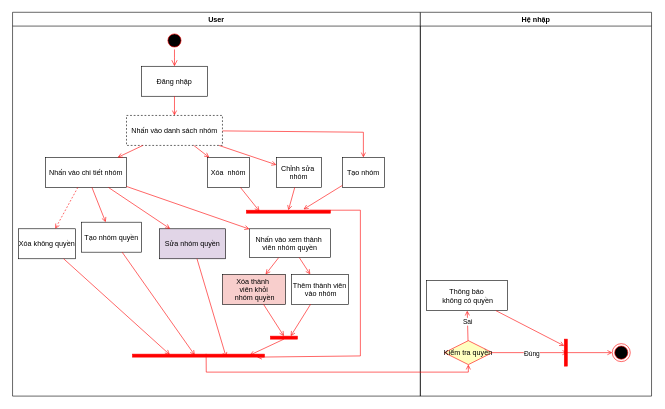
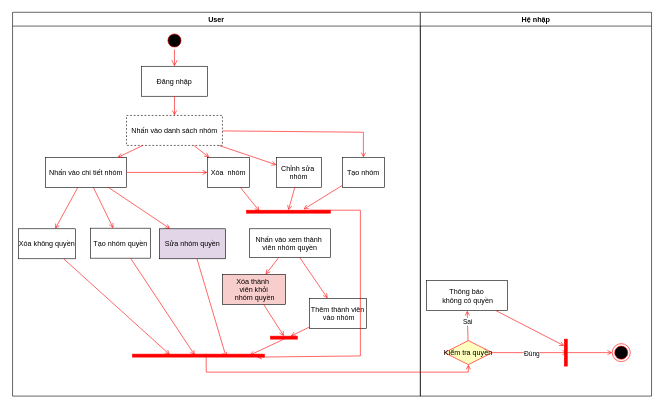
  <mxCell id="0" />
  <mxCell id="1" parent="0" />
  <mxCell id="2" value="User" style="swimlane;whiteSpace=wrap" parent="1" vertex="1"><mxGeometry x="20" y="20" width="680" height="640" as="geometry" /></mxCell>
  <mxCell id="3" value="" style="ellipse;shape=startState;fillColor=#000000;strokeColor=#ff0000;" parent="2" vertex="1"><mxGeometry x="255" y="32" width="30" height="30" as="geometry" /></mxCell>
  <mxCell id="4" value="" style="edgeStyle=elbowEdgeStyle;elbow=horizontal;verticalAlign=bottom;endArrow=open;endSize=8;strokeColor=#FF0000;endFill=1;rounded=0" parent="2" source="3" target="5" edge="1"><mxGeometry x="100" y="40" as="geometry"><mxPoint x="115" y="110" as="targetPoint" /></mxGeometry></mxCell>
  <mxCell id="5" value="Đăng nhập" style="" parent="2" vertex="1"><mxGeometry x="215" y="90" width="110" height="50" as="geometry" /></mxCell>
  <mxCell id="6" value="Nhấn vào danh sách nhóm" style="dashed=1;" parent="2" vertex="1"><mxGeometry x="190" y="172" width="160" height="50" as="geometry" /></mxCell>
  <mxCell id="7" value="" style="endArrow=open;strokeColor=#FF0000;endFill=1;rounded=0" parent="2" source="5" target="6" edge="1"><mxGeometry relative="1" as="geometry" /></mxCell>
  <mxCell id="8" value="Nhấn vào chi tiết nhóm" style="" parent="2" vertex="1"><mxGeometry x="55" y="242" width="135" height="50" as="geometry" /></mxCell>
  <mxCell id="9" value="" style="endArrow=open;strokeColor=#FF0000;endFill=1;rounded=0" parent="2" source="6" target="8" edge="1"><mxGeometry relative="1" as="geometry" /></mxCell>
  <mxCell id="10" value="Nhấn vào xem thành &#10;viên nhóm quyền" style="" parent="2" vertex="1"><mxGeometry x="395" y="361" width="135" height="48" as="geometry" /></mxCell>
- <mxCell id="11" value="" style="endArrow=open;strokeColor=#FF0000;endFill=1;rounded=0" parent="2" source="8" target="10" edge="1"><mxGeometry relative="1" as="geometry"><mxPoint x="355" y="270" as="sourcePoint" /><mxPoint x="355" y="325" as="targetPoint" /></mxGeometry></mxCell>
- <mxCell id="12" value="Thêm thành viên&#10; vào nhóm" style="" parent="2" vertex="1"><mxGeometry x="465" y="437" width="95" height="50" as="geometry" /></mxCell>
- <mxCell id="13" value="Tạo nhóm quyền" style="" parent="2" vertex="1"><mxGeometry x="115" y="350" width="100.25" height="50" as="geometry" /></mxCell>
+ <mxCell id="11" value="" style="endArrow=open;strokeColor=#FF0000;endFill=1;rounded=0;" parent="2" source="8" target="22" edge="1"><mxGeometry relative="1" as="geometry"><mxPoint x="355" y="270" as="sourcePoint" /><mxPoint x="355" y="325" as="targetPoint" /></mxGeometry></mxCell>
+ <mxCell id="12" value="Thêm thành viên&#10; vào nhóm" style="" parent="2" vertex="1"><mxGeometry x="495" y="477" width="95" height="50" as="geometry" /></mxCell>
+ <mxCell id="13" value="Tạo nhóm quyền" style="" parent="2" vertex="1"><mxGeometry x="130" y="360" width="100.25" height="50" as="geometry" /></mxCell>
  <mxCell id="14" value="" style="endArrow=open;strokeColor=#FF0000;endFill=1;rounded=0" parent="2" source="8" target="13" edge="1"><mxGeometry relative="1" as="geometry"><mxPoint x="307" y="312" as="sourcePoint" /><mxPoint x="332" y="336" as="targetPoint" /></mxGeometry></mxCell>
  <mxCell id="15" value="Xóa không quyền" style="" parent="2" vertex="1"><mxGeometry x="10" y="361" width="95" height="50" as="geometry" /></mxCell>
- <mxCell id="16" value="" style="endArrow=open;strokeColor=#FF0000;endFill=1;rounded=0;dashed=1;" parent="2" source="8" target="15" edge="1"><mxGeometry relative="1" as="geometry"><mxPoint x="259" y="312" as="sourcePoint" /><mxPoint x="238" y="337" as="targetPoint" /></mxGeometry></mxCell>
+ <mxCell id="16" value="" style="endArrow=open;strokeColor=#FF0000;endFill=1;rounded=0" parent="2" source="8" target="15" edge="1"><mxGeometry relative="1" as="geometry"><mxPoint x="259" y="312" as="sourcePoint" /><mxPoint x="238" y="337" as="targetPoint" /></mxGeometry></mxCell>
  <mxCell id="17" value="" style="endArrow=open;strokeColor=#FF0000;endFill=1;rounded=0" parent="2" source="10" target="12" edge="1"><mxGeometry relative="1" as="geometry"><mxPoint x="190" y="312" as="sourcePoint" /><mxPoint x="145" y="335" as="targetPoint" /></mxGeometry></mxCell>
  <mxCell id="18" value="Xóa thành &#10;viên khỏi&#10; nhóm quyền" style="fillColor=#f8cecc;" parent="2" vertex="1"><mxGeometry x="350" y="437" width="105" height="50" as="geometry" /></mxCell>
  <mxCell id="19" value="" style="endArrow=open;strokeColor=#FF0000;endFill=1;rounded=0" parent="2" source="10" target="18" edge="1"><mxGeometry relative="1" as="geometry"><mxPoint x="425" y="385" as="sourcePoint" /><mxPoint x="468" y="412" as="targetPoint" /></mxGeometry></mxCell>
  <mxCell id="20" value="Sửa nhóm quyền" style="fillColor=#e1d5e7;" parent="2" vertex="1"><mxGeometry x="245" y="361" width="110.25" height="50" as="geometry" /></mxCell>
  <mxCell id="21" value="" style="endArrow=open;strokeColor=#FF0000;endFill=1;rounded=0" parent="2" source="8" target="20" edge="1"><mxGeometry relative="1" as="geometry"><mxPoint x="232" y="312" as="sourcePoint" /><mxPoint x="226" y="337" as="targetPoint" /></mxGeometry></mxCell>
  <mxCell id="22" value="Xóa  nhóm" style="" parent="2" vertex="1"><mxGeometry x="325" y="242" width="70" height="50" as="geometry" /></mxCell>
  <mxCell id="23" value="" style="endArrow=open;strokeColor=#FF0000;endFill=1;rounded=0" parent="2" source="6" target="22" edge="1"><mxGeometry relative="1" as="geometry"><mxPoint x="237" y="232" as="sourcePoint" /><mxPoint x="238" y="252" as="targetPoint" /></mxGeometry></mxCell>
  <mxCell id="24" value="" style="endArrow=open;strokeColor=#FF0000;endFill=1;rounded=0" parent="2" source="6" target="30" edge="1"><mxGeometry relative="1" as="geometry"><mxPoint x="247" y="242" as="sourcePoint" /><mxPoint x="248" y="262" as="targetPoint" /></mxGeometry></mxCell>
  <mxCell id="25" value="Tạo nhóm" style="" parent="2" vertex="1"><mxGeometry x="550" y="242" width="70" height="50" as="geometry" /></mxCell>
  <mxCell id="26" value="" style="whiteSpace=wrap;strokeColor=#FF0000;fillColor=#FF0000;direction=south;" vertex="1" parent="2"><mxGeometry x="200" y="570" width="220" height="5" as="geometry" /></mxCell>
  <mxCell id="27" value="" style="endArrow=open;strokeColor=#FF0000;endFill=1;rounded=0;entryX=0.2;entryY=0.717;entryDx=0;entryDy=0;entryPerimeter=0;" edge="1" parent="2" source="15" target="26"><mxGeometry relative="1" as="geometry"><mxPoint x="196" y="302" as="sourcePoint" /><mxPoint x="140" y="335" as="targetPoint" /></mxGeometry></mxCell>
  <mxCell id="28" value="" style="endArrow=open;strokeColor=#FF0000;endFill=1;rounded=0;entryX=0.36;entryY=0.528;entryDx=0;entryDy=0;entryPerimeter=0;" edge="1" parent="2" source="13" target="26"><mxGeometry relative="1" as="geometry"><mxPoint x="115" y="385" as="sourcePoint" /><mxPoint x="207" y="521" as="targetPoint" /></mxGeometry></mxCell>
  <mxCell id="29" value="" style="endArrow=open;strokeColor=#FF0000;endFill=1;rounded=0;entryX=1;entryY=0.29;entryDx=0;entryDy=0;entryPerimeter=0;" edge="1" parent="2" source="20" target="26"><mxGeometry relative="1" as="geometry"><mxPoint x="220" y="385" as="sourcePoint" /><mxPoint x="219" y="522" as="targetPoint" /></mxGeometry></mxCell>
  <mxCell id="30" value="Chỉnh sửa &#10;nhóm" style="" parent="2" vertex="1"><mxGeometry x="440" y="242" width="75" height="50" as="geometry" /></mxCell>
  <mxCell id="31" value="" style="whiteSpace=wrap;strokeColor=#FF0000;fillColor=#FF0000;direction=south;" vertex="1" parent="2"><mxGeometry x="430" y="540" width="45" height="5" as="geometry" /></mxCell>
  <mxCell id="32" value="" style="endArrow=open;strokeColor=#FF0000;endFill=1;rounded=0;entryX=0;entryY=0.5;entryDx=0;entryDy=0;" edge="1" parent="2" source="18" target="31"><mxGeometry relative="1" as="geometry"><mxPoint x="336" y="385" as="sourcePoint" /><mxPoint x="271" y="525" as="targetPoint" /></mxGeometry></mxCell>
  <mxCell id="33" value="" style="endArrow=open;strokeColor=#FF0000;endFill=1;rounded=0;entryX=0;entryY=0.25;entryDx=0;entryDy=0;" edge="1" parent="2" source="12" target="31"><mxGeometry relative="1" as="geometry"><mxPoint x="443" y="462" as="sourcePoint" /><mxPoint x="483" y="490" as="targetPoint" /></mxGeometry></mxCell>
  <mxCell id="34" value="" style="endArrow=open;strokeColor=#FF0000;endFill=1;rounded=0;exitX=1;exitY=0.5;exitDx=0;exitDy=0;entryX=0.36;entryY=0.112;entryDx=0;entryDy=0;entryPerimeter=0;" edge="1" parent="2" source="31" target="26"><mxGeometry relative="1" as="geometry"><mxPoint x="443" y="462" as="sourcePoint" /><mxPoint x="320" y="483" as="targetPoint" /></mxGeometry></mxCell>
  <mxCell id="35" value="" style="endArrow=open;strokeColor=#FF0000;endFill=1;rounded=0" edge="1" parent="2" source="6" target="25"><mxGeometry relative="1" as="geometry"><mxPoint x="350" y="232" as="sourcePoint" /><mxPoint x="430" y="261" as="targetPoint" /><Array as="points"><mxPoint x="585" y="200" /></Array></mxGeometry></mxCell>
  <mxCell id="36" value="" style="whiteSpace=wrap;strokeColor=#FF0000;fillColor=#FF0000;direction=south;" vertex="1" parent="2"><mxGeometry x="390" y="330" width="140" height="5" as="geometry" /></mxCell>
  <mxCell id="37" value="" style="endArrow=open;strokeColor=#FF0000;endFill=1;rounded=0;entryX=0.36;entryY=0.845;entryDx=0;entryDy=0;entryPerimeter=0;" edge="1" parent="2" source="22" target="36"><mxGeometry relative="1" as="geometry"><mxPoint x="357" y="232" as="sourcePoint" /><mxPoint x="450" y="262" as="targetPoint" /></mxGeometry></mxCell>
  <mxCell id="38" value="" style="endArrow=open;strokeColor=#FF0000;endFill=1;rounded=0;entryX=0;entryY=0.5;entryDx=0;entryDy=0;" edge="1" parent="2" source="30" target="36"><mxGeometry relative="1" as="geometry"><mxPoint x="404" y="302" as="sourcePoint" /><mxPoint x="458" y="342" as="targetPoint" /></mxGeometry></mxCell>
  <mxCell id="39" value="" style="endArrow=open;strokeColor=#FF0000;endFill=1;rounded=0;entryX=-0.28;entryY=0.32;entryDx=0;entryDy=0;entryPerimeter=0;" edge="1" parent="2" source="25" target="36"><mxGeometry relative="1" as="geometry"><mxPoint x="414" y="312" as="sourcePoint" /><mxPoint x="468" y="352" as="targetPoint" /></mxGeometry></mxCell>
  <mxCell id="40" value="" style="endArrow=open;strokeColor=#FF0000;endFill=1;rounded=0;exitX=0;exitY=0.25;exitDx=0;exitDy=0;entryX=1;entryY=0.056;entryDx=0;entryDy=0;entryPerimeter=0;" edge="1" parent="2" source="36" target="26"><mxGeometry relative="1" as="geometry"><mxPoint x="640" y="420" as="sourcePoint" /><mxPoint x="450" y="573" as="targetPoint" /><Array as="points"><mxPoint x="580" y="330" /><mxPoint x="580" y="573" /></Array></mxGeometry></mxCell>
  <mxCell id="41" value="Hệ nhập" style="swimlane;whiteSpace=wrap" parent="1" vertex="1"><mxGeometry x="700" y="20" width="385.5" height="640" as="geometry" /></mxCell>
  <mxCell id="42" value="" style="endArrow=open;strokeColor=#FF0000;endFill=1;rounded=0" parent="41" edge="1"><mxGeometry relative="1" as="geometry"><mxPoint x="75" y="160" as="sourcePoint" /></mxGeometry></mxCell>
  <mxCell id="43" value="" style="edgeStyle=elbowEdgeStyle;elbow=horizontal;verticalAlign=bottom;endArrow=open;endSize=8;strokeColor=#FF0000;endFill=1;rounded=0" parent="41" edge="1"><mxGeometry x="130" y="90" as="geometry"><mxPoint x="130" y="135" as="targetPoint" /></mxGeometry></mxCell>
  <mxCell id="44" value="" style="ellipse;shape=endState;fillColor=#000000;strokeColor=#ff0000" parent="41" vertex="1"><mxGeometry x="320" y="552.5" width="30" height="30" as="geometry" /></mxCell>
  <mxCell id="45" value="Kiểm tra quyền" style="rhombus;fillColor=#ffffc0;strokeColor=#ff0000;" vertex="1" parent="41"><mxGeometry x="40" y="547.5" width="80" height="40" as="geometry" /></mxCell>
  <mxCell id="46" value="" style="endArrow=open;strokeColor=#FF0000;endFill=1;rounded=0;entryX=0;entryY=0.5;entryDx=0;entryDy=0;" edge="1" parent="41" source="45" target="48"><mxGeometry relative="1" as="geometry"><mxPoint x="-305" y="298" as="sourcePoint" /><mxPoint x="195" y="370" as="targetPoint" /></mxGeometry></mxCell>
  <mxCell id="47" value="Đúng" style="edgeLabel;html=1;align=center;verticalAlign=middle;resizable=0;points=[];" vertex="1" connectable="0" parent="46"><mxGeometry x="0.034" y="-1" relative="1" as="geometry"><mxPoint as="offset" /></mxGeometry></mxCell>
  <mxCell id="48" value="" style="whiteSpace=wrap;strokeColor=#FF0000;fillColor=#FF0000;direction=west;" vertex="1" parent="41"><mxGeometry x="240" y="545" width="5" height="45" as="geometry" /></mxCell>
  <mxCell id="49" value="Thông báo&#10; không có quyền" style="" vertex="1" parent="41"><mxGeometry x="10" y="447.5" width="135" height="50" as="geometry" /></mxCell>
  <mxCell id="50" value="" style="endArrow=open;strokeColor=#FF0000;endFill=1;rounded=0" edge="1" parent="41" source="45" target="49"><mxGeometry relative="1" as="geometry"><mxPoint x="-88" y="384" as="sourcePoint" /><mxPoint x="270" y="310" as="targetPoint" /></mxGeometry></mxCell>
  <mxCell id="51" value="Sai" style="edgeLabel;html=1;align=center;verticalAlign=middle;resizable=0;points=[];" vertex="1" connectable="0" parent="50"><mxGeometry x="0.259" relative="1" as="geometry"><mxPoint as="offset" /></mxGeometry></mxCell>
  <mxCell id="52" value="" style="endArrow=open;strokeColor=#FF0000;endFill=1;rounded=0;entryX=1;entryY=0.75;entryDx=0;entryDy=0;" edge="1" parent="41" source="49" target="48"><mxGeometry relative="1" as="geometry"><mxPoint x="-173" y="497" as="sourcePoint" /><mxPoint x="-206" y="550" as="targetPoint" /></mxGeometry></mxCell>
  <mxCell id="53" value="" style="endArrow=open;strokeColor=#FF0000;endFill=1;rounded=0;exitX=1;exitY=0.5;exitDx=0;exitDy=0;" edge="1" parent="41" source="48" target="44"><mxGeometry relative="1" as="geometry"><mxPoint x="-173" y="497" as="sourcePoint" /><mxPoint x="-206" y="550" as="targetPoint" /></mxGeometry></mxCell>
  <mxCell id="54" value="" style="endArrow=open;strokeColor=#FF0000;endFill=1;rounded=0;exitX=-0.12;exitY=0.442;exitDx=0;exitDy=0;exitPerimeter=0;" edge="1" parent="1" source="26" target="45"><mxGeometry relative="1" as="geometry"><mxPoint x="338" y="441" as="sourcePoint" /><mxPoint x="386" y="605" as="targetPoint" /><Array as="points"><mxPoint x="343" y="620" /><mxPoint x="780" y="620" /></Array></mxGeometry></mxCell>
